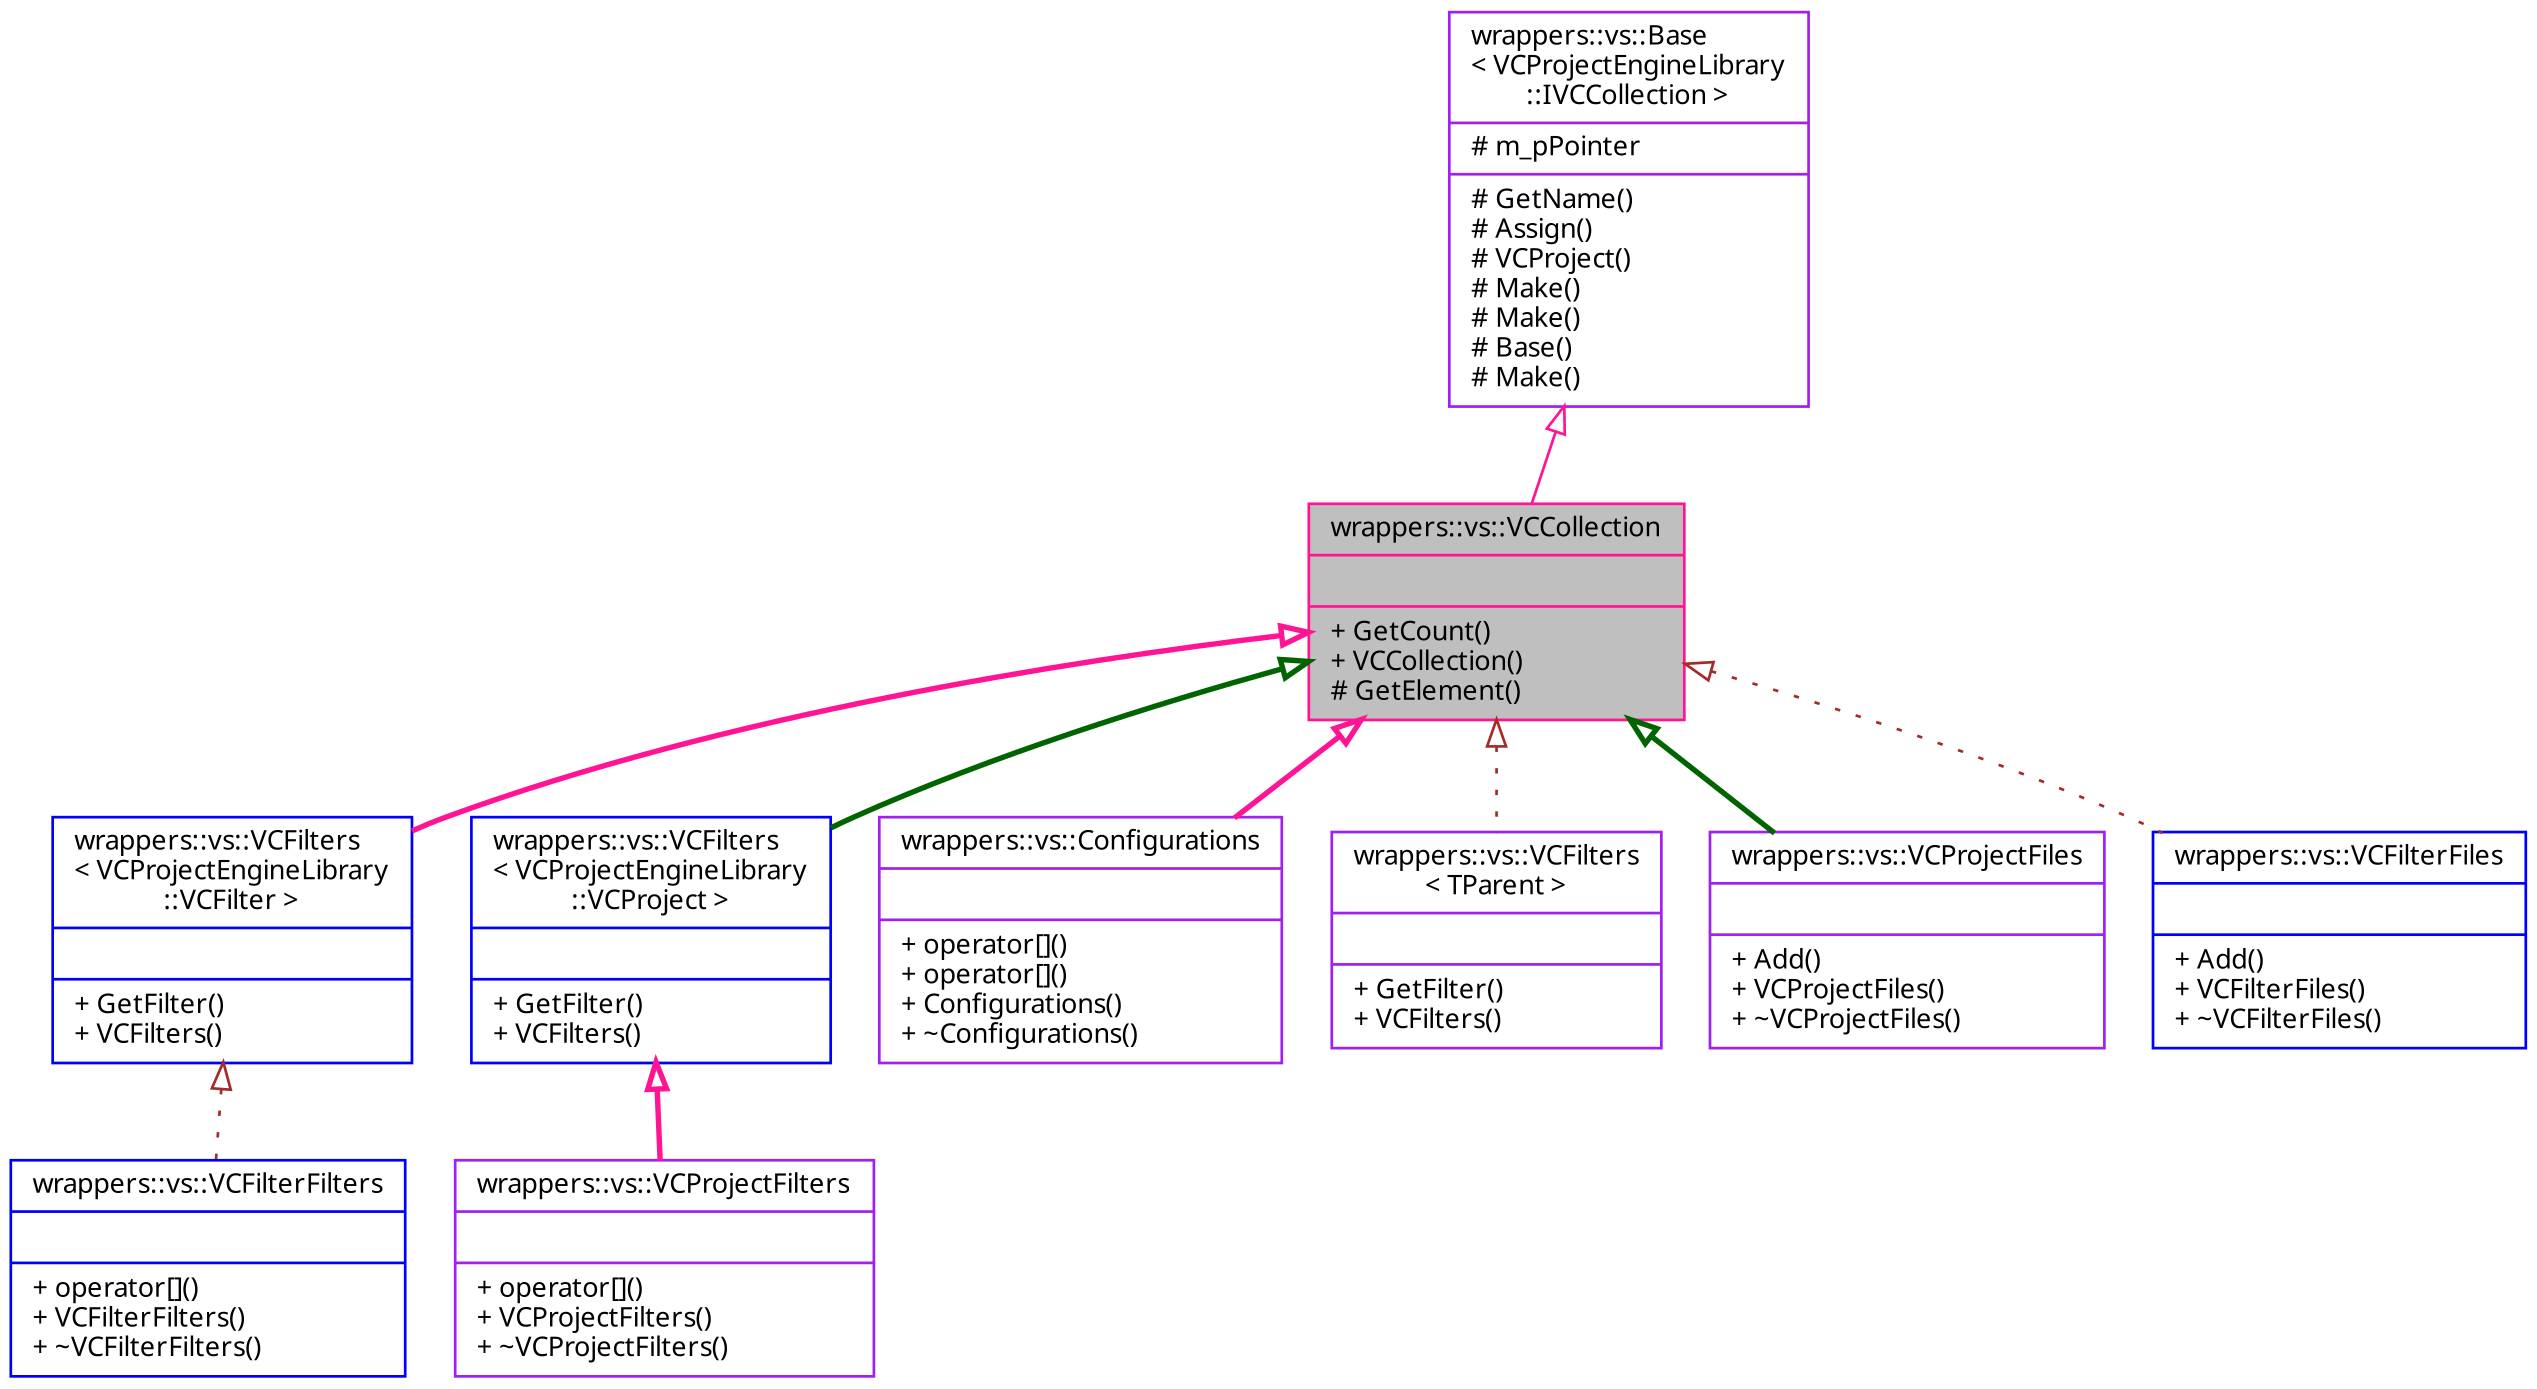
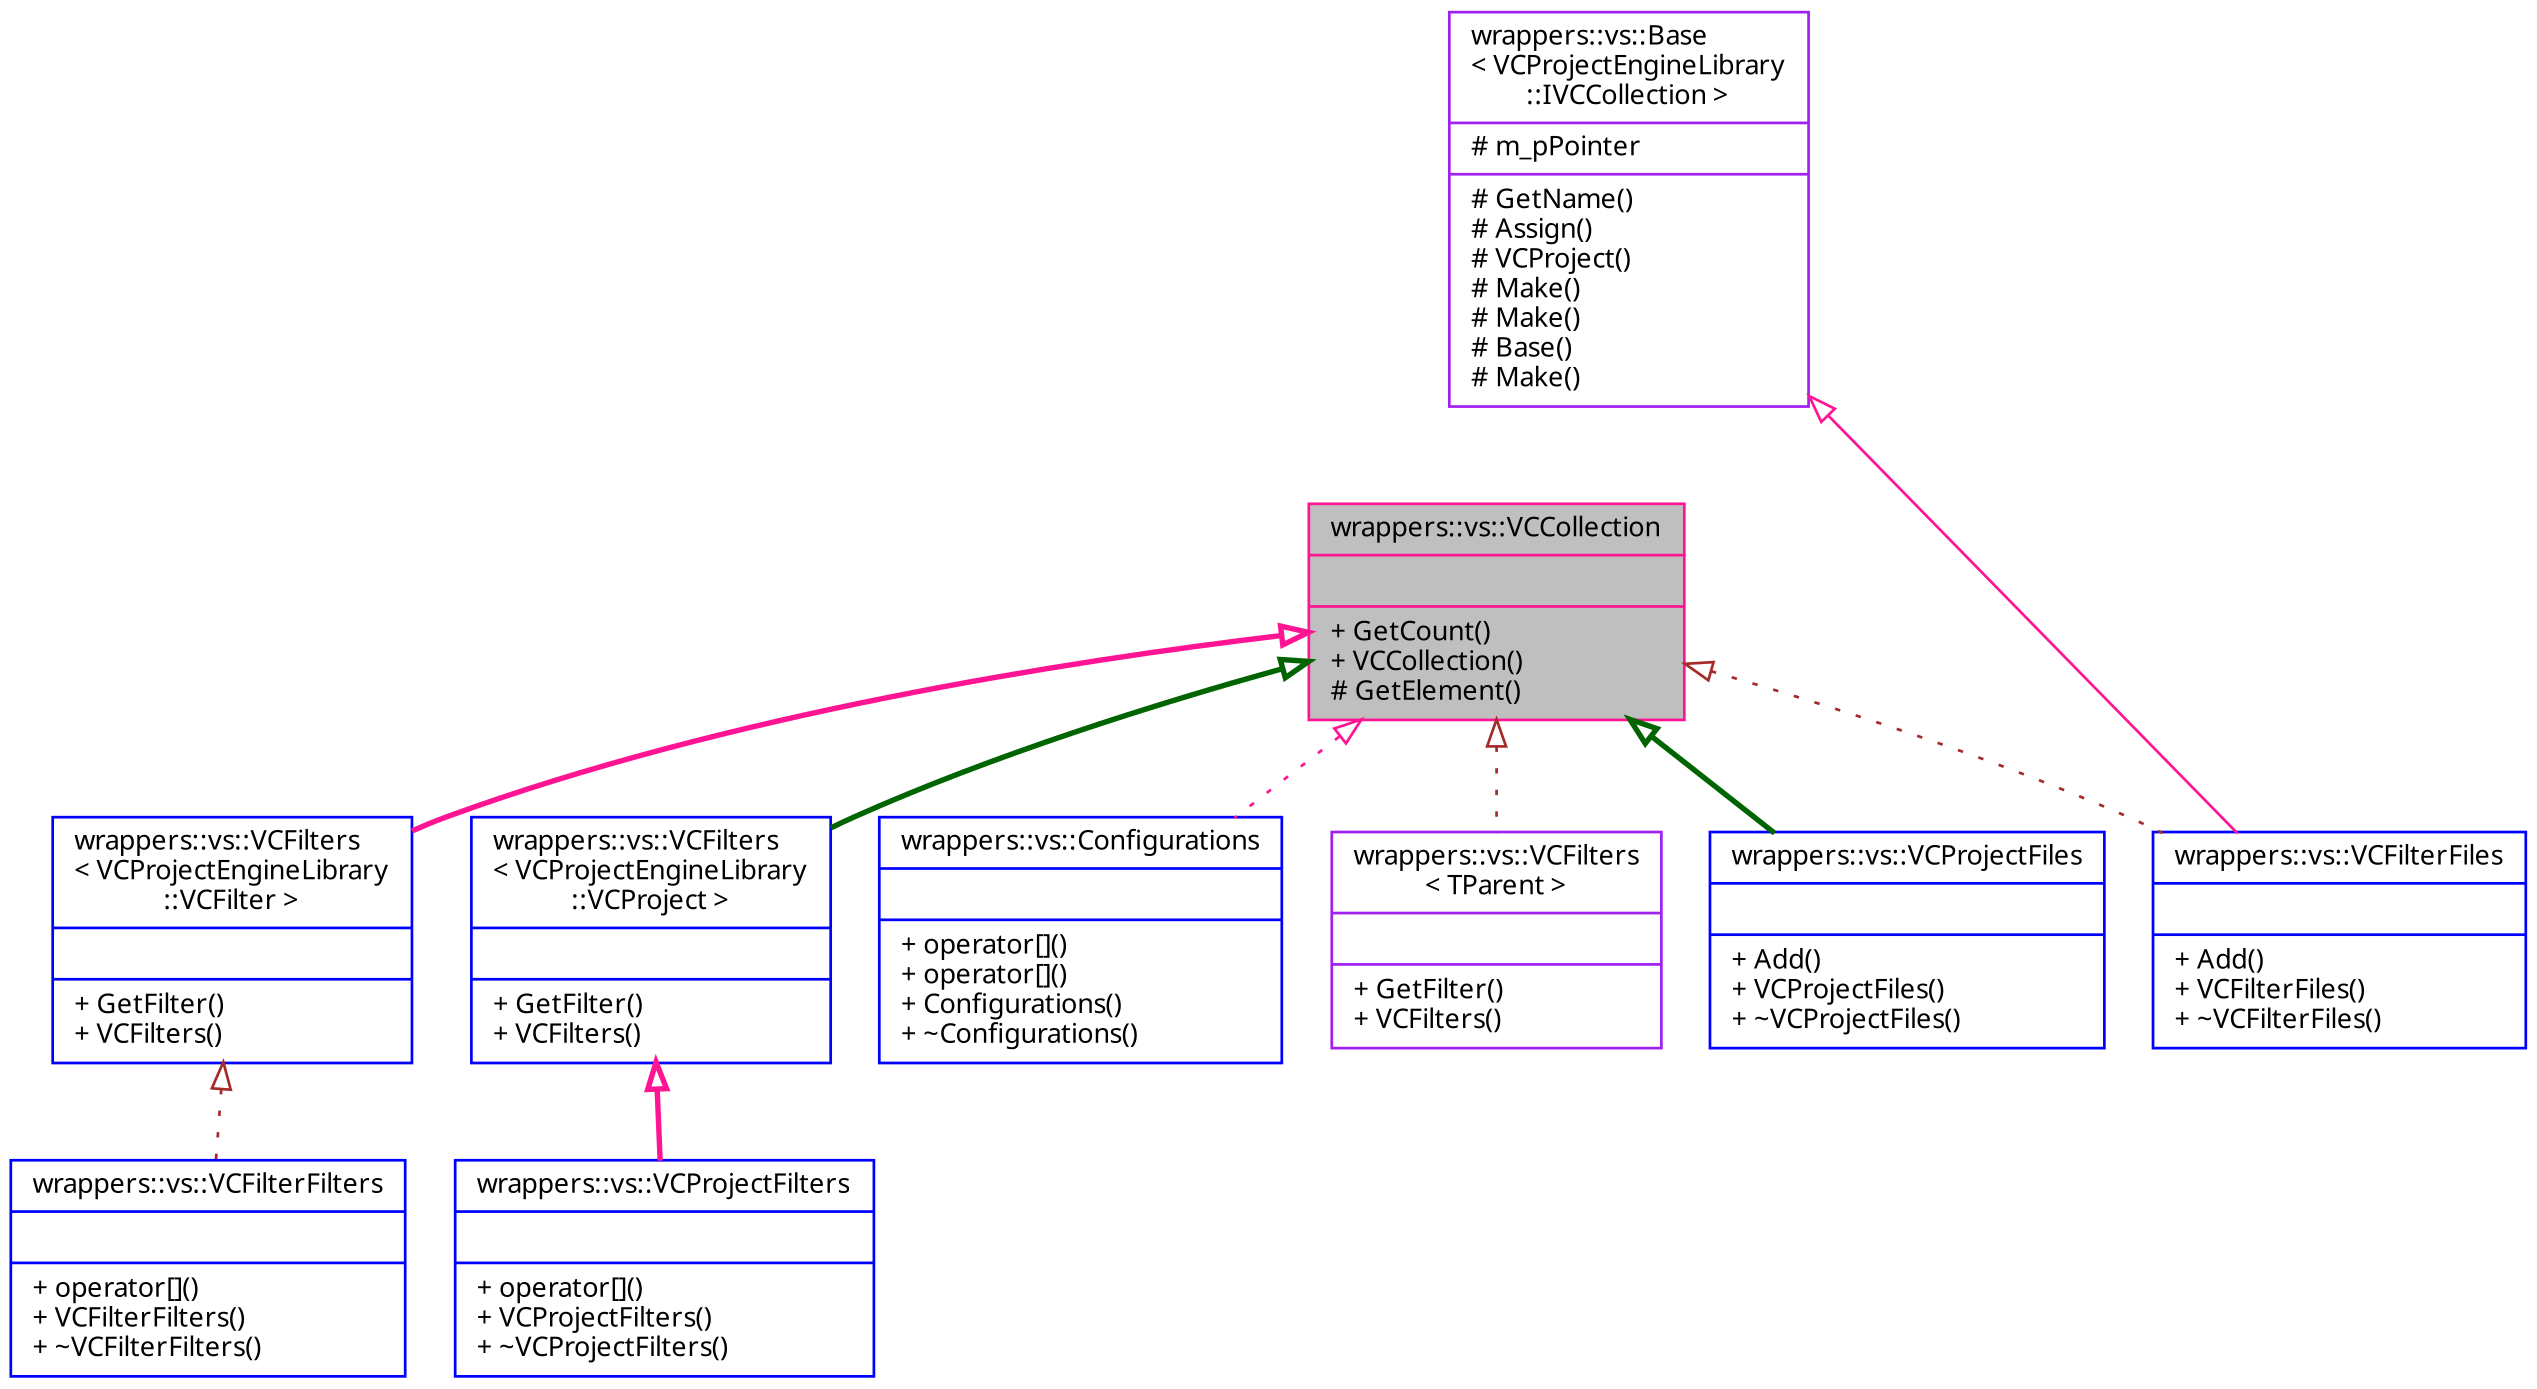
  digraph {
    node [color=blue fillcolor=white fontname=Verdana fontsize=10 shape=record style=filled]
    edge [arrowtail=onormal color=deeppink dir=back fontname=Verdana fontsize=10 labelfontname=Verdana labelfontsize=10 style=bold]
    n1 [color=deeppink fillcolor=grey75 fontcolor=black height=0.2 label="{wrappers::vs::VCCollection\n||+ GetCount()\l+ VCCollection()\l# GetElement()\l}" width=0.4]
    n2 [height=0.2 label="{wrappers::vs::VCFilters\l\< VCProjectEngineLibrary\l::VCFilter \>\n||+ GetFilter()\l+ VCFilters()\l}" width=0.4]
    n3 [height=0.2 label="{wrappers::vs::VCFilters\l\< VCProjectEngineLibrary\l::VCProject \>\n||+ GetFilter()\l+ VCFilters()\l}" width=0.4]
-   n4 [color=purple height=0.2 label="{wrappers::vs::Configurations\n||+ operator[]()\l+ operator[]()\l+ Configurations()\l+ ~Configurations()\l}" width=0.4]
+   n4 [height=0.2 label="{wrappers::vs::Configurations\n||+ operator[]()\l+ operator[]()\l+ Configurations()\l+ ~Configurations()\l}" width=0.4]
    n5 [height=0.2 label="{wrappers::vs::VCFilterFiles\n||+ Add()\l+ VCFilterFiles()\l+ ~VCFilterFiles()\l}" width=0.4]
    n6 [color=purple height=0.2 label="{wrappers::vs::VCFilters\l\< TParent \>\n||+ GetFilter()\l+ VCFilters()\l}" width=0.4]
-   n7 [color=purple height=0.2 label="{wrappers::vs::VCProjectFiles\n||+ Add()\l+ VCProjectFiles()\l+ ~VCProjectFiles()\l}" width=0.4]
+   n7 [height=0.2 label="{wrappers::vs::VCProjectFiles\n||+ Add()\l+ VCProjectFiles()\l+ ~VCProjectFiles()\l}" width=0.4]
    n8 [height=0.2 label="{wrappers::vs::VCFilterFilters\n||+ operator[]()\l+ VCFilterFilters()\l+ ~VCFilterFilters()\l}" width=0.4]
-   n9 [color=purple height=0.2 label="{wrappers::vs::VCProjectFilters\n||+ operator[]()\l+ VCProjectFilters()\l+ ~VCProjectFilters()\l}" width=0.4]
+   n9 [height=0.2 label="{wrappers::vs::VCProjectFilters\n||+ operator[]()\l+ VCProjectFilters()\l+ ~VCProjectFilters()\l}" width=0.4]
    n10 [color=purple height=0.2 label="{wrappers::vs::Base\l\< VCProjectEngineLibrary\l::IVCCollection \>\n|# m_pPointer\l|# GetName()\l# Assign()\l# VCProject()\l# Make()\l# Make()\l# Base()\l# Make()\l}" width=0.4]
    n1 -> n2
    n1 -> n3 [color=darkgreen]
-   n1 -> n4
+   n1 -> n4 [style=dotted]
    n1 -> n5 [color=brown style=dotted]
    n1 -> n6 [color=brown style=dotted]
    n1 -> n7 [color=darkgreen]
    n2 -> n8 [color=brown style=dotted]
    n3 -> n9
-   n10 -> n1 [style=solid]
+   n10 -> n5 [style=solid]
  }
